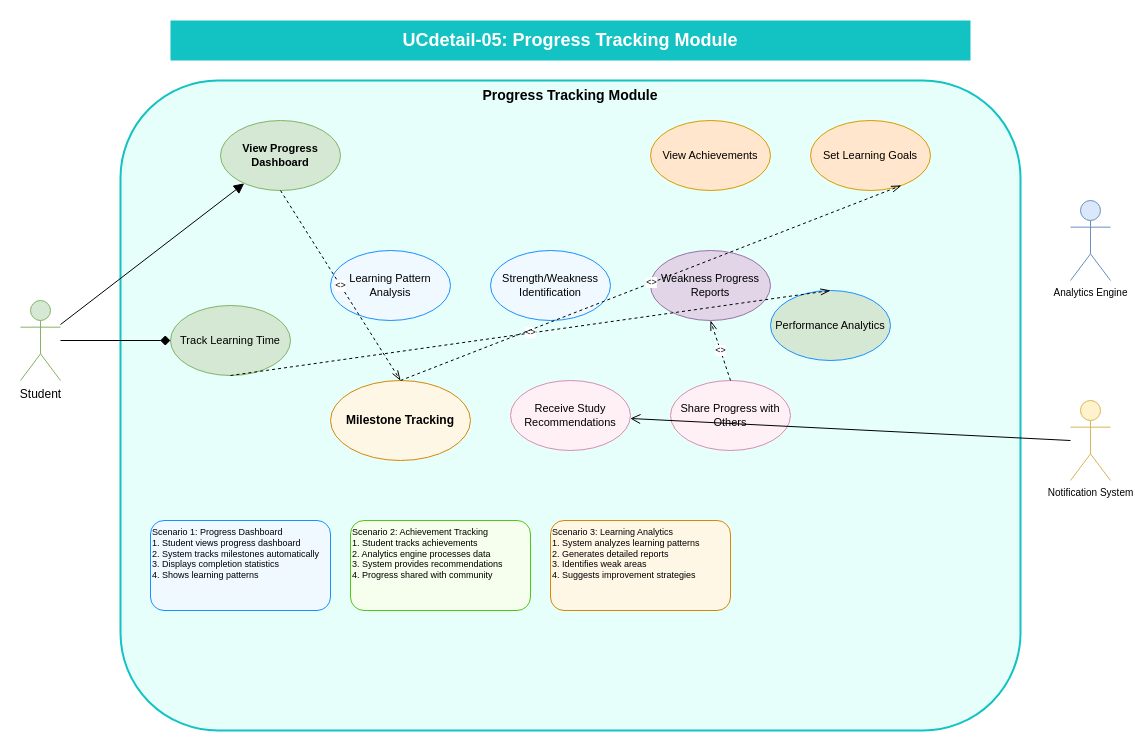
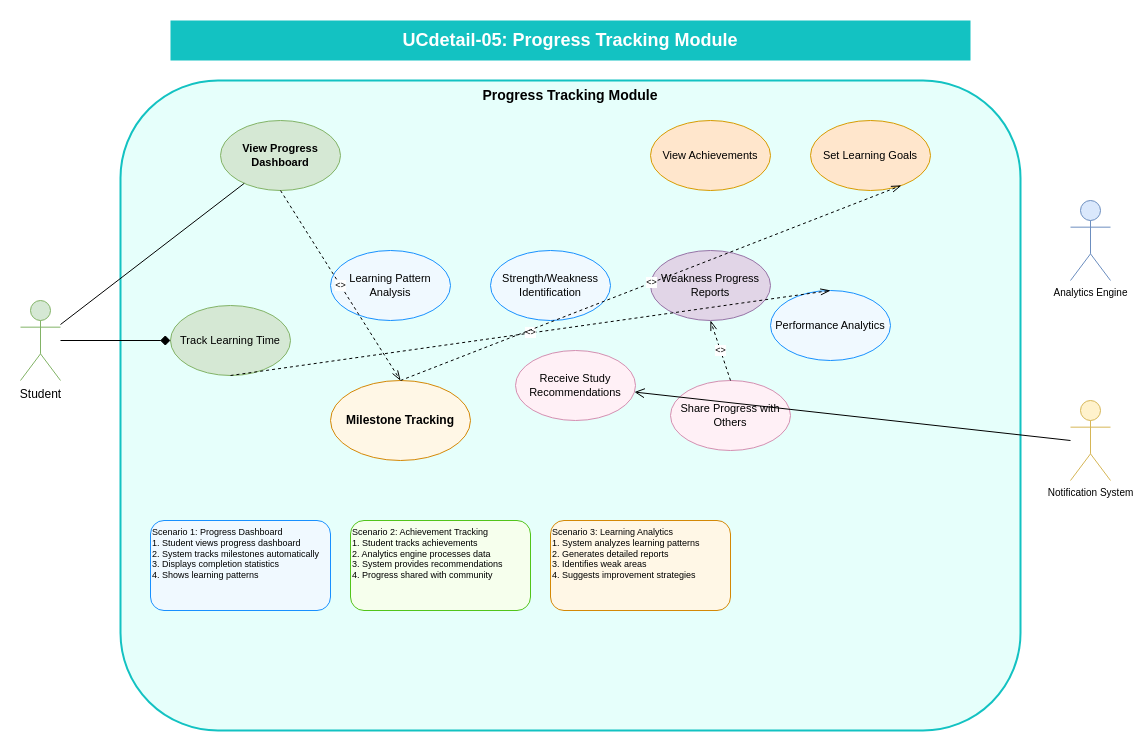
  <mxCell id="0" />
  <mxCell id="1" parent="0" />
  <mxCell id="2" value="UCdetail-05: Progress Tracking Module" style="text;html=1;align=center;verticalAlign=middle;whiteSpace=wrap;rounded=0;fontSize=18;fontStyle=1;fillColor=#13c2c2;fontColor=#ffffff" parent="1" vertex="1"><mxGeometry x="170" y="20" width="800" height="40" as="geometry" /></mxCell>
  <mxCell id="3" value="Progress Tracking Module" style="rounded=1;whiteSpace=wrap;html=1;fontSize=14;fontStyle=1;fillColor=#e6fffb;strokeColor=#13c2c2;strokeWidth=2;verticalAlign=top" parent="1" vertex="1"><mxGeometry x="120" y="80" width="900" height="650" as="geometry" /></mxCell>
  <mxCell id="4" value="Student" style="shape=umlActor;verticalLabelPosition=bottom;verticalAlign=top;html=1;outlineConnect=0;fontSize=12;fillColor=#d5e8d4;strokeColor=#82b366" parent="1" vertex="1"><mxGeometry x="20" y="300" width="40" height="80" as="geometry" /></mxCell>
  <mxCell id="5" value="Analytics Engine" style="shape=umlActor;verticalLabelPosition=bottom;verticalAlign=top;html=1;outlineConnect=0;fontSize=10;fillColor=#dae8fc;strokeColor=#6c8ebf" parent="1" vertex="1"><mxGeometry x="1070" y="200" width="40" height="80" as="geometry" /></mxCell>
  <mxCell id="6" value="Notification System" style="shape=umlActor;verticalLabelPosition=bottom;verticalAlign=top;html=1;outlineConnect=0;fontSize=10;fillColor=#fff2cc;strokeColor=#d6b656" parent="1" vertex="1"><mxGeometry x="1070" y="400" width="40" height="80" as="geometry" /></mxCell>
  <mxCell id="7" value="View Progress Dashboard" style="ellipse;whiteSpace=wrap;html=1;fontSize=11;fillColor=#d5e8d4;strokeColor=#82b366;fontStyle=1" parent="1" vertex="1"><mxGeometry x="220" y="120" width="120" height="70" as="geometry" /></mxCell>
  <mxCell id="8" value="Track Learning Time" style="ellipse;whiteSpace=wrap;html=1;fontSize=11;fillColor=#d5e8d4;strokeColor=#82b366" parent="1" vertex="1"><mxGeometry x="170" y="305" width="120" height="70" as="geometry" /></mxCell>
  <mxCell id="9" value="View Achievements" style="ellipse;whiteSpace=wrap;html=1;fontSize=11;fillColor=#ffe6cc;strokeColor=#d79b00" parent="1" vertex="1"><mxGeometry x="650" y="120" width="120" height="70" as="geometry" /></mxCell>
  <mxCell id="10" value="Set Learning Goals" style="ellipse;whiteSpace=wrap;html=1;fontSize=11;fillColor=#ffe6cc;strokeColor=#d79b00" parent="1" vertex="1"><mxGeometry x="810" y="120" width="120" height="70" as="geometry" /></mxCell>
- <mxCell id="11" value="Performance Analytics" style="ellipse;whiteSpace=wrap;html=1;fontSize=11;fillColor=#d5e8d4;strokeColor=#1890ff;" parent="1" vertex="1"><mxGeometry x="770" y="290" width="120" height="70" as="geometry" /></mxCell>
+ <mxCell id="11" value="Performance Analytics" style="ellipse;whiteSpace=wrap;html=1;fontSize=11;fillColor=#f0f9ff;strokeColor=#1890ff" parent="1" vertex="1"><mxGeometry x="770" y="290" width="120" height="70" as="geometry" /></mxCell>
  <mxCell id="12" value="Learning Pattern Analysis" style="ellipse;whiteSpace=wrap;html=1;fontSize=11;fillColor=#f0f9ff;strokeColor=#1890ff" parent="1" vertex="1"><mxGeometry x="330" y="250" width="120" height="70" as="geometry" /></mxCell>
  <mxCell id="13" value="Strength/Weakness Identification" style="ellipse;whiteSpace=wrap;html=1;fontSize=11;fillColor=#f0f9ff;strokeColor=#1890ff" parent="1" vertex="1"><mxGeometry x="490" y="250" width="120" height="70" as="geometry" /></mxCell>
  <mxCell id="14" value="Weakness Progress Reports" style="ellipse;whiteSpace=wrap;html=1;fontSize=11;fillColor=#e1d5e7;strokeColor=#9673a6" parent="1" vertex="1"><mxGeometry x="650" y="250" width="120" height="70" as="geometry" /></mxCell>
  <mxCell id="15" value="Milestone Tracking" style="ellipse;whiteSpace=wrap;html=1;fontSize=12;fillColor=#fff7e6;strokeColor=#d48806;fontStyle=1" parent="1" vertex="1"><mxGeometry x="330" y="380" width="140" height="80" as="geometry" /></mxCell>
- <mxCell id="16" value="Receive Study Recommendations" style="ellipse;whiteSpace=wrap;html=1;fontSize=11;fillColor=#fff0f6;strokeColor=#d48fb1" parent="1" vertex="1"><mxGeometry x="510" y="380" width="120" height="70" as="geometry" /></mxCell>
+ <mxCell id="16" value="Receive Study Recommendations" style="ellipse;whiteSpace=wrap;html=1;fontSize=11;fillColor=#fff0f6;strokeColor=#d48fb1" parent="1" vertex="1"><mxGeometry x="515" y="350" width="120" height="70" as="geometry" /></mxCell>
  <mxCell id="17" value="Share Progress with Others" style="ellipse;whiteSpace=wrap;html=1;fontSize=11;fillColor=#fff0f6;strokeColor=#d48fb1" parent="1" vertex="1"><mxGeometry x="670" y="380" width="120" height="70" as="geometry" /></mxCell>
  <mxCell id="18" value="&lt;&lt;include&gt;&gt;" style="endArrow=openThin;html=1;rounded=0;fontSize=9;startSize=8;endSize=8;dashed=1;exitX=0.5;exitY=1;entryX=0.5;entryY=0;" parent="1" source="7" target="15" edge="1"><mxGeometry width="50" height="50" relative="1" as="geometry"><mxPoint x="230" y="190" as="sourcePoint" /><mxPoint x="400" y="380" as="targetPoint" /></mxGeometry></mxCell>
  <mxCell id="19" value="&lt;&lt;include&gt;&gt;" style="endArrow=openThin;html=1;rounded=0;fontSize=9;startSize=8;endSize=8;dashed=1;exitX=0.5;exitY=1;entryX=0.5;entryY=0;" parent="1" source="8" target="11" edge="1"><mxGeometry width="50" height="50" relative="1" as="geometry"><mxPoint x="390" y="190" as="sourcePoint" /><mxPoint x="230" y="250" as="targetPoint" /></mxGeometry></mxCell>
  <mxCell id="20" value="&lt;&lt;extend&gt;&gt;" style="endArrow=openThin;html=1;rounded=0;fontSize=9;startSize=8;endSize=8;dashed=1;exitX=0.5;exitY=0;entryX=0.5;entryY=1;" parent="1" source="17" target="14" edge="1"><mxGeometry width="50" height="50" relative="1" as="geometry"><mxPoint x="730" y="380" as="sourcePoint" /><mxPoint x="710" y="320" as="targetPoint" /></mxGeometry></mxCell>
  <mxCell id="21" value="&lt;&lt;extend&gt;&gt;" style="endArrow=openThin;html=1;rounded=0;fontSize=9;startSize=8;endSize=8;dashed=1;exitX=0.5;exitY=0;entryX=0.8;entryY=1;" edge="1" parent="1" source="15" target="10"><mxGeometry width="50" height="50" relative="1" as="geometry"><mxPoint x="400" y="380" as="sourcePoint" /><mxPoint x="870" y="190" as="targetPoint" /></mxGeometry></mxCell>
- <mxCell id="22" value="" style="endArrow=block;html=1;rounded=0;fontSize=12;startSize=8;endSize=8;exitX=1;exitY=0.3;" edge="1" parent="1" source="4" target="7"><mxGeometry width="50" height="50" relative="1" as="geometry"><mxPoint x="60" y="324" as="sourcePoint" /><mxPoint x="170" y="155" as="targetPoint" /></mxGeometry></mxCell>
+ <mxCell id="22" value="" style="endArrow=none;html=1;rounded=0;fontSize=12;startSize=8;endSize=8;exitX=1;exitY=0.3;" edge="1" parent="1" source="4" target="7"><mxGeometry width="50" height="50" relative="1" as="geometry"><mxPoint x="60" y="324" as="sourcePoint" /><mxPoint x="170" y="155" as="targetPoint" /></mxGeometry></mxCell>
  <mxCell id="23" value="" style="endArrow=diamond;html=1;rounded=0;fontSize=12;startSize=8;endSize=8;exitX=1;exitY=0.5;" edge="1" parent="1" source="4" target="8"><mxGeometry width="50" height="50" relative="1" as="geometry"><mxPoint x="60" y="340" as="sourcePoint" /><mxPoint x="330" y="155" as="targetPoint" /></mxGeometry></mxCell>
  <mxCell id="24" value="Scenario 1: Progress Dashboard&#10;1. Student views progress dashboard&#10;2. System tracks milestones automatically&#10;3. Displays completion statistics&#10;4. Shows learning patterns" style="rounded=1;whiteSpace=wrap;html=1;fontSize=9;align=left;verticalAlign=top;fillColor=#f0f9ff;strokeColor=#1890ff" parent="1" vertex="1"><mxGeometry x="150" y="520" width="180" height="90" as="geometry" /></mxCell>
  <mxCell id="25" value="Scenario 2: Achievement Tracking&#10;1. Student tracks achievements&#10;2. Analytics engine processes data&#10;3. System provides recommendations&#10;4. Progress shared with community" style="rounded=1;whiteSpace=wrap;html=1;fontSize=9;align=left;verticalAlign=top;fillColor=#f6ffed;strokeColor=#52c41a" parent="1" vertex="1"><mxGeometry x="350" y="520" width="180" height="90" as="geometry" /></mxCell>
  <mxCell id="26" value="Scenario 3: Learning Analytics&#10;1. System analyzes learning patterns&#10;2. Generates detailed reports&#10;3. Identifies weak areas&#10;4. Suggests improvement strategies" style="rounded=1;whiteSpace=wrap;html=1;fontSize=9;align=left;verticalAlign=top;fillColor=#fff7e6;strokeColor=#d48806" parent="1" vertex="1"><mxGeometry x="550" y="520" width="180" height="90" as="geometry" /></mxCell>
  <mxCell id="27" value="" style="endArrow=open;html=1;rounded=0;fontSize=12;startSize=8;endSize=8;exitX=0;exitY=0.5;" edge="1" parent="1" source="6" target="16"><mxGeometry width="50" height="50" relative="1" as="geometry"><mxPoint x="1070" y="440" as="sourcePoint" /><mxPoint x="630" y="415" as="targetPoint" /></mxGeometry></mxCell>
